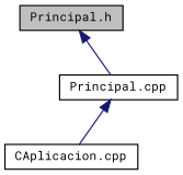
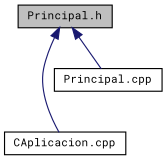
  digraph {
    fontname="Roboto Mono"
    node [color=black fillcolor=white fontname="Roboto Mono" fontsize=10 shape=record style=filled]
    edge [color=midnightblue dir=back fontname="Roboto Mono" fontsize=10 labelfontname=Helvetica labelfontsize=10 style=solid]
    n1 [fillcolor=grey75 fontcolor=black height=0.2 label="Principal.h" width=0.4]
    n2 [height=0.2 label="CAplicacion.cpp" width=0.4]
    n3 [height=0.2 label="Principal.cpp" width=0.4]
-   n3 -> n2
+   n1 -> n2
    n1 -> n3
  }
